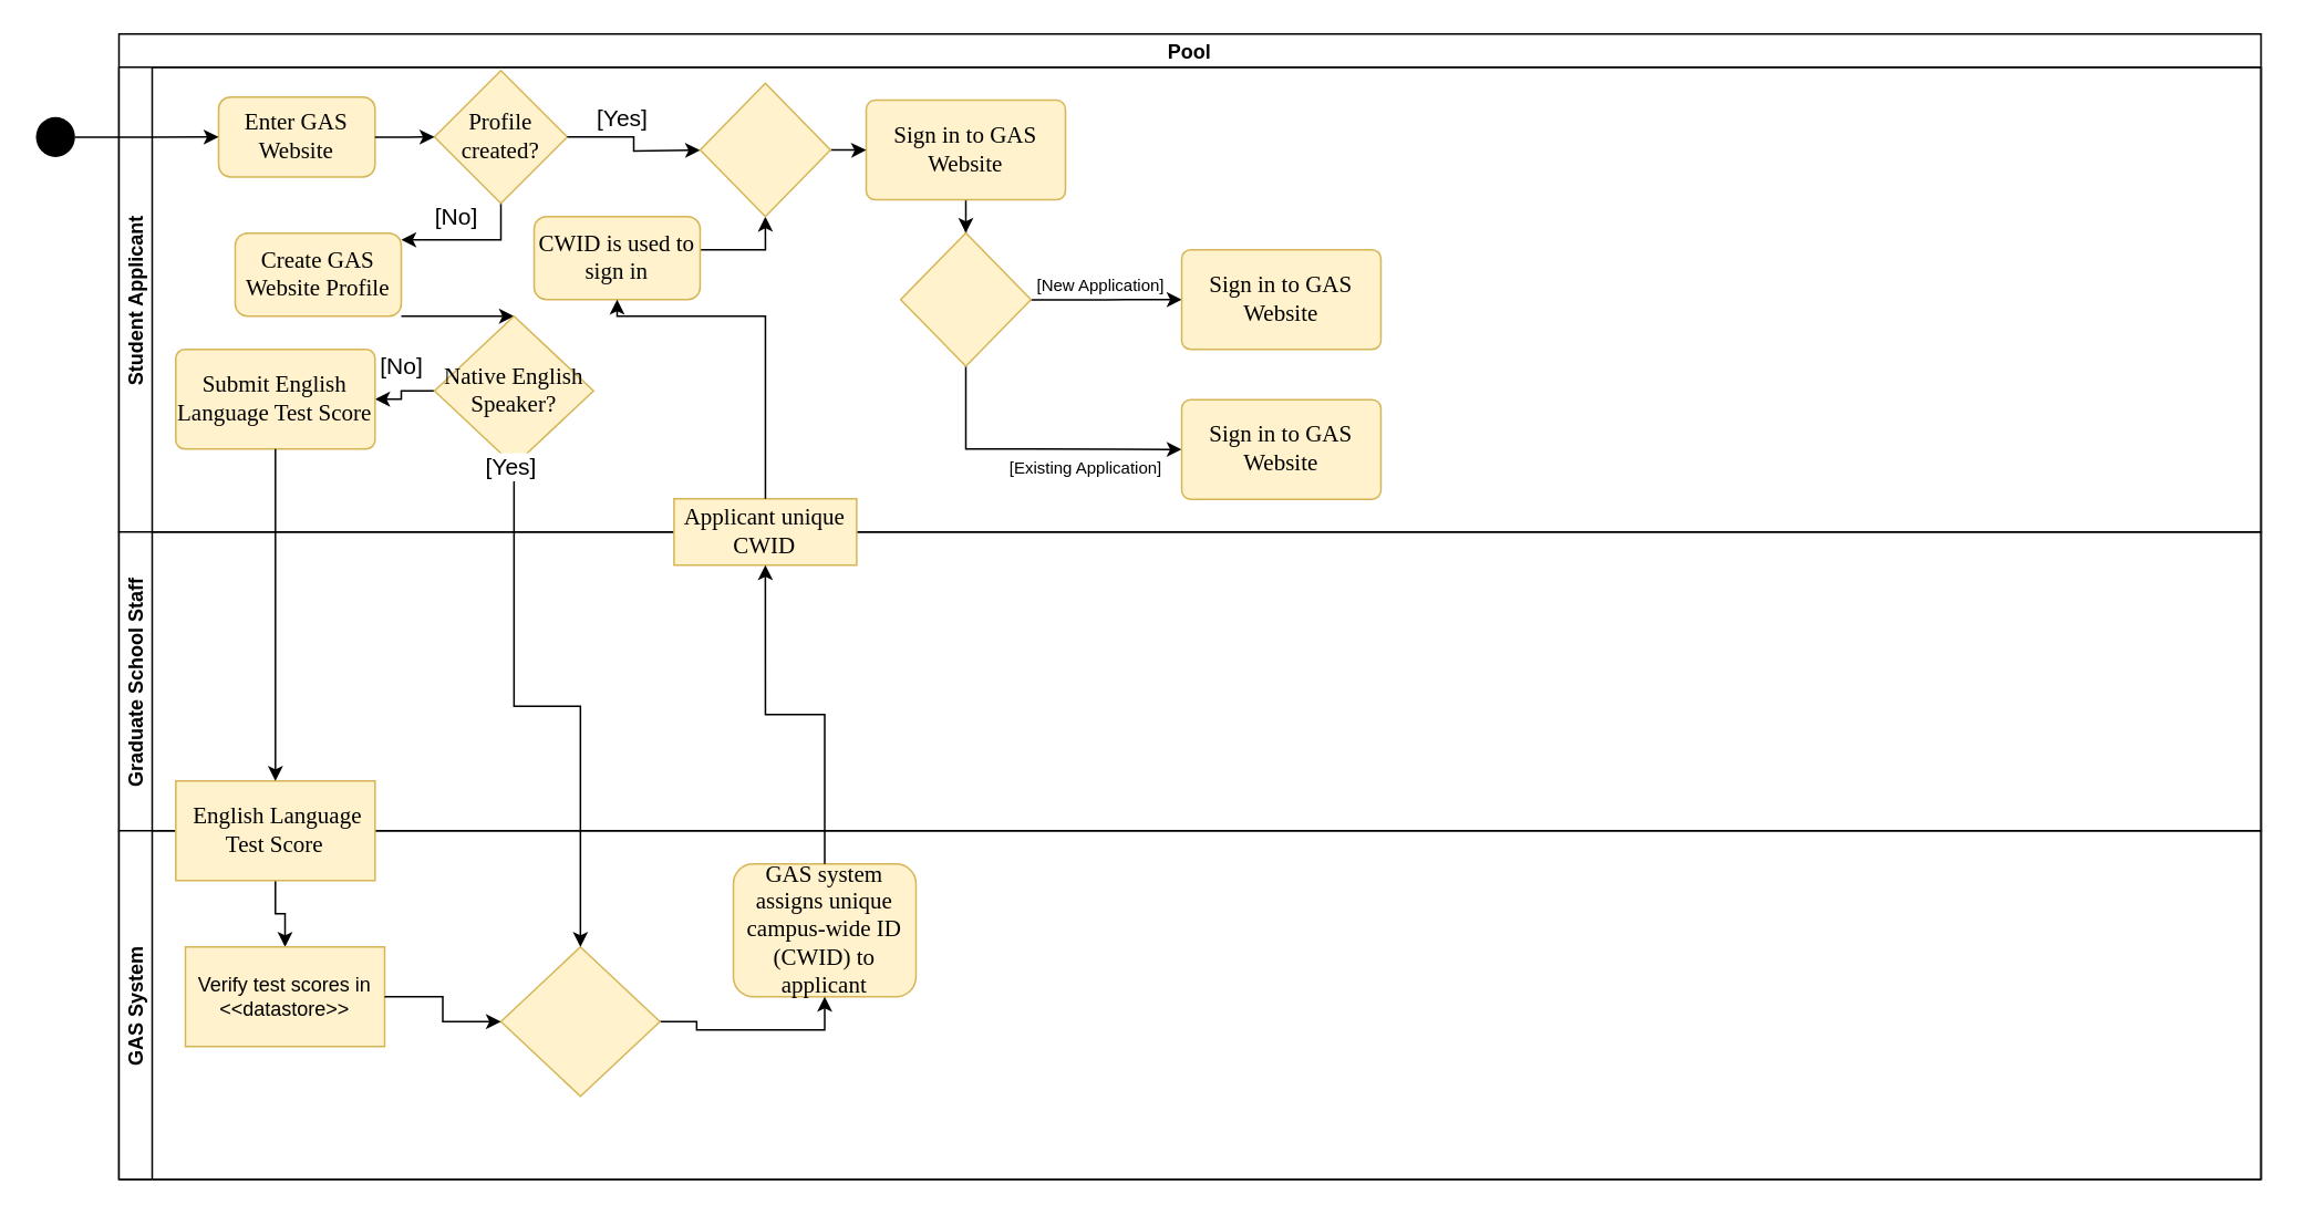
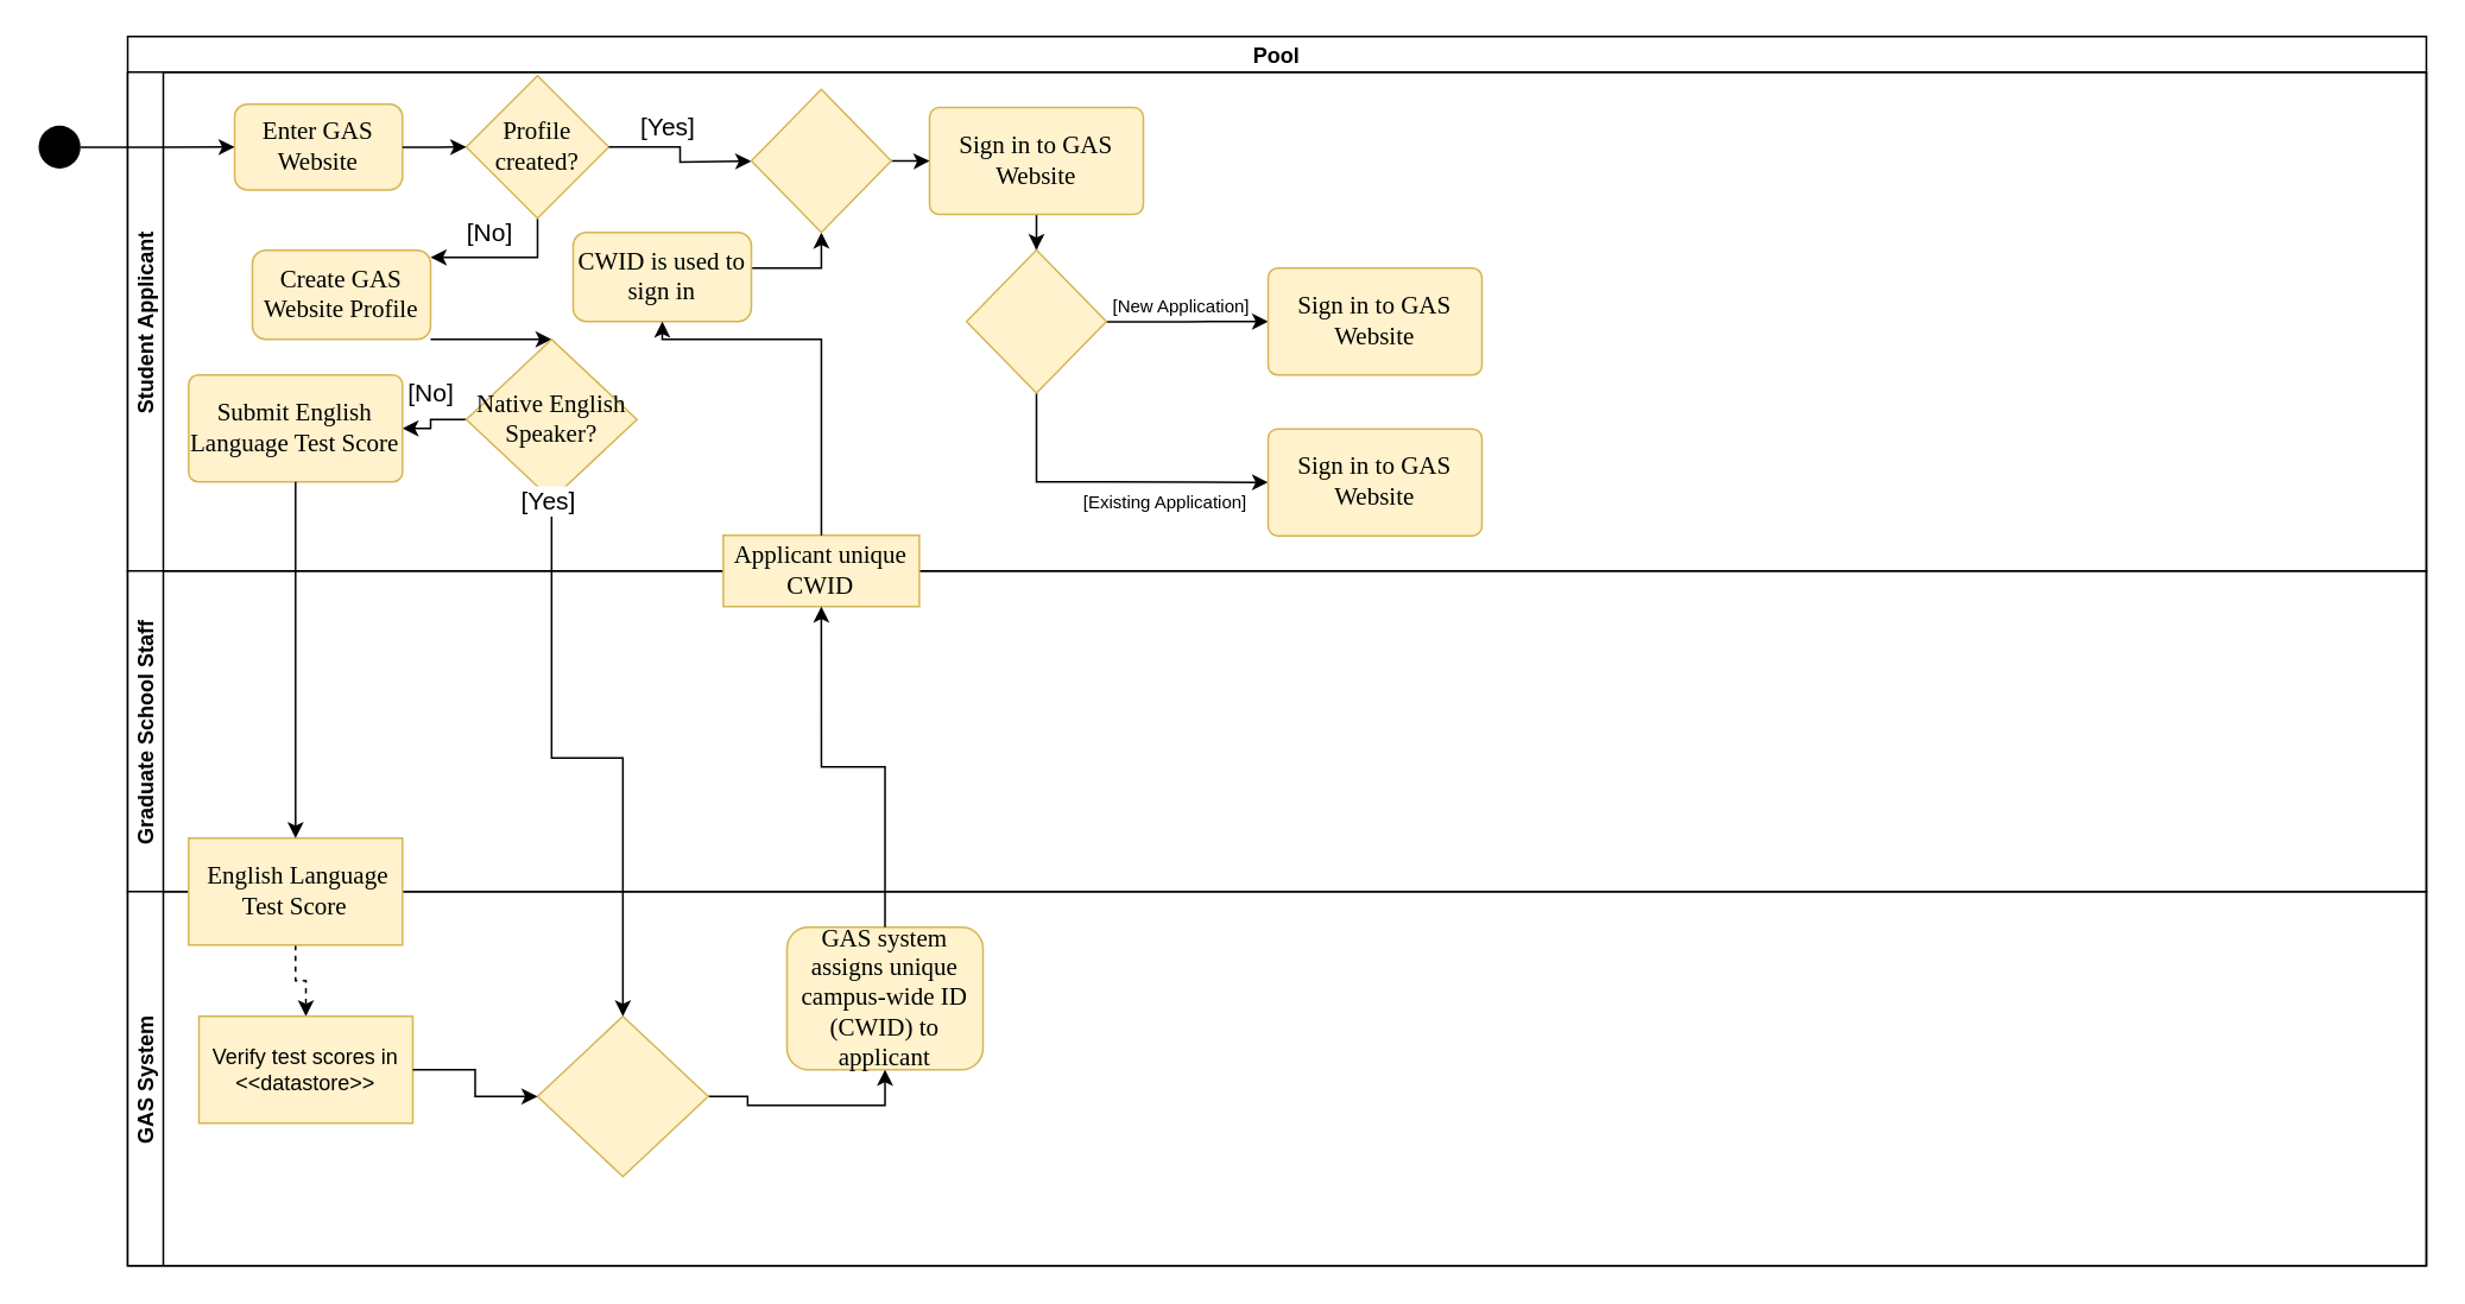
  <mxCell id="0" />
  <mxCell id="1" parent="0" />
  <mxCell id="2" value="Pool" style="swimlane;childLayout=stackLayout;resizeParent=1;resizeParentMax=0;horizontal=1;startSize=20;horizontalStack=0;" vertex="1" parent="1"><mxGeometry x="71" y="20" width="1290" height="690" as="geometry" /></mxCell>
  <mxCell id="3" value="Student Applicant" style="swimlane;startSize=20;horizontal=0;" vertex="1" parent="2"><mxGeometry y="20" width="1290" height="280" as="geometry" /></mxCell>
  <mxCell id="4" value="Enter GAS Website" style="rounded=1;whiteSpace=wrap;html=1;fontSize=14;fillColor=#fff2cc;strokeColor=#d6b656;fontFamily=Times New Roman;" vertex="1" parent="3"><mxGeometry x="60" y="17.958" width="94.206" height="48.169" as="geometry" /></mxCell>
  <mxCell id="5" value="[No]" style="edgeStyle=orthogonalEdgeStyle;rounded=0;orthogonalLoop=1;jettySize=auto;html=1;fontSize=14;" edge="1" parent="3" source="6" target="9"><mxGeometry x="0.184" y="-14" relative="1" as="geometry"><Array as="points"><mxPoint x="230" y="104" /></Array><mxPoint as="offset" /></mxGeometry></mxCell>
  <mxCell id="6" value="Profile created?" style="rhombus;whiteSpace=wrap;html=1;fontSize=14;fontFamily=Times New Roman;fillColor=#fff2cc;strokeColor=#d6b656;rounded=1;arcSize=0;" vertex="1" parent="3"><mxGeometry x="189.998" y="2.043" width="80" height="80" as="geometry" /></mxCell>
  <mxCell id="7" value="" style="edgeStyle=orthogonalEdgeStyle;rounded=0;orthogonalLoop=1;jettySize=auto;html=1;fontSize=14;" edge="1" parent="3" source="4" target="6"><mxGeometry relative="1" as="geometry" /></mxCell>
  <mxCell id="8" style="edgeStyle=orthogonalEdgeStyle;rounded=0;orthogonalLoop=1;jettySize=auto;html=1;entryX=0.5;entryY=0;entryDx=0;entryDy=0;fontSize=14;" edge="1" parent="3" source="9" target="19"><mxGeometry relative="1" as="geometry"><Array as="points"><mxPoint x="122" y="150" /></Array></mxGeometry></mxCell>
  <mxCell id="9" value="Create GAS Website Profile" style="rounded=1;whiteSpace=wrap;html=1;fontSize=14;fillColor=#fff2cc;strokeColor=#d6b656;fontFamily=Times New Roman;" vertex="1" parent="3"><mxGeometry x="70" y="100" width="100" height="50" as="geometry" /></mxCell>
  <mxCell id="10" style="edgeStyle=orthogonalEdgeStyle;rounded=0;orthogonalLoop=1;jettySize=auto;html=1;entryX=0.5;entryY=0;entryDx=0;entryDy=0;fontSize=14;" edge="1" parent="3" source="11" target="25"><mxGeometry relative="1" as="geometry" /></mxCell>
  <mxCell id="11" value="Sign in to GAS Website" style="whiteSpace=wrap;html=1;fontSize=14;fontFamily=Times New Roman;fillColor=#fff2cc;strokeColor=#d6b656;rounded=1;arcSize=9;" vertex="1" parent="3"><mxGeometry x="449.998" y="19.863" width="120" height="60" as="geometry" /></mxCell>
  <mxCell id="12" value="" style="edgeStyle=orthogonalEdgeStyle;rounded=0;orthogonalLoop=1;jettySize=auto;html=1;fontSize=14;" edge="1" parent="3" source="6"><mxGeometry relative="1" as="geometry"><mxPoint x="350" y="50" as="targetPoint" /></mxGeometry></mxCell>
  <mxCell id="13" value="[Yes]" style="edgeLabel;html=1;align=center;verticalAlign=middle;resizable=0;points=[];fontSize=14;" vertex="1" connectable="0" parent="12"><mxGeometry x="-0.26" y="1" relative="1" as="geometry"><mxPoint y="-11" as="offset" /></mxGeometry></mxCell>
  <mxCell id="14" style="edgeStyle=orthogonalEdgeStyle;rounded=0;orthogonalLoop=1;jettySize=auto;html=1;entryX=0.5;entryY=1;entryDx=0;entryDy=0;fontSize=14;" edge="1" parent="3" source="15" target="17"><mxGeometry relative="1" as="geometry"><Array as="points"><mxPoint x="389" y="110" /></Array></mxGeometry></mxCell>
  <mxCell id="15" value="CWID is used to sign in" style="rounded=1;whiteSpace=wrap;html=1;fontSize=14;fillColor=#fff2cc;strokeColor=#d6b656;fontFamily=Times New Roman;" vertex="1" parent="3"><mxGeometry x="250" y="90" width="100" height="50" as="geometry" /></mxCell>
  <mxCell id="16" style="edgeStyle=orthogonalEdgeStyle;rounded=0;orthogonalLoop=1;jettySize=auto;html=1;entryX=0;entryY=0.5;entryDx=0;entryDy=0;fontSize=14;" edge="1" parent="3" source="17" target="11"><mxGeometry relative="1" as="geometry" /></mxCell>
  <mxCell id="17" value="" style="rhombus;whiteSpace=wrap;html=1;fontSize=14;fontFamily=Times New Roman;fillColor=#fff2cc;strokeColor=#d6b656;" vertex="1" parent="3"><mxGeometry x="350.005" y="9.72" width="78.505" height="80.282" as="geometry" /></mxCell>
  <mxCell id="18" value="[No]" style="edgeStyle=orthogonalEdgeStyle;rounded=0;orthogonalLoop=1;jettySize=auto;html=1;fontSize=14;" edge="1" parent="3" source="19" target="20"><mxGeometry x="-0.019" y="15" relative="1" as="geometry"><mxPoint x="-15" y="-15" as="offset" /></mxGeometry></mxCell>
  <mxCell id="19" value="&lt;font style=&quot;font-size: 14px;&quot;&gt;Native English Speaker?&lt;/font&gt;" style="rhombus;whiteSpace=wrap;html=1;fontSize=14;fontFamily=Times New Roman;fillColor=#fff2cc;strokeColor=#d6b656;rounded=1;arcSize=0;" vertex="1" parent="3"><mxGeometry x="190" y="150" width="95.79" height="90" as="geometry" /></mxCell>
  <mxCell id="20" value="Submit English Language Test Score" style="whiteSpace=wrap;html=1;fontSize=14;fontFamily=Times New Roman;fillColor=#fff2cc;strokeColor=#d6b656;rounded=1;arcSize=9;" vertex="1" parent="3"><mxGeometry x="34.208" y="170.003" width="120" height="60" as="geometry" /></mxCell>
  <mxCell id="21" style="edgeStyle=orthogonalEdgeStyle;rounded=0;orthogonalLoop=1;jettySize=auto;html=1;entryX=0;entryY=0.5;entryDx=0;entryDy=0;fontSize=14;" edge="1" parent="3" source="25" target="26"><mxGeometry relative="1" as="geometry"><Array as="points"><mxPoint x="510" y="230" /><mxPoint x="550" y="230" /></Array></mxGeometry></mxCell>
  <mxCell id="22" value="[Existing Application]" style="edgeLabel;html=1;align=center;verticalAlign=middle;resizable=0;points=[];fontSize=10;" vertex="1" connectable="0" parent="21"><mxGeometry x="-0.06" y="2" relative="1" as="geometry"><mxPoint x="36" y="12" as="offset" /></mxGeometry></mxCell>
  <mxCell id="23" style="edgeStyle=orthogonalEdgeStyle;rounded=0;orthogonalLoop=1;jettySize=auto;html=1;entryX=0;entryY=0.5;entryDx=0;entryDy=0;fontSize=14;" edge="1" parent="3" source="25" target="27"><mxGeometry relative="1" as="geometry" /></mxCell>
  <mxCell id="24" value="[New Application]" style="edgeLabel;html=1;align=center;verticalAlign=middle;resizable=0;points=[];fontSize=10;" vertex="1" connectable="0" parent="23"><mxGeometry x="-0.316" relative="1" as="geometry"><mxPoint x="10" y="-10" as="offset" /></mxGeometry></mxCell>
  <mxCell id="25" value="" style="rhombus;whiteSpace=wrap;html=1;fontSize=14;fontFamily=Times New Roman;fillColor=#fff2cc;strokeColor=#d6b656;" vertex="1" parent="3"><mxGeometry x="470.745" y="99.86" width="78.505" height="80.282" as="geometry" /></mxCell>
  <mxCell id="26" value="Sign in to GAS Website" style="whiteSpace=wrap;html=1;fontSize=14;fontFamily=Times New Roman;fillColor=#fff2cc;strokeColor=#d6b656;rounded=1;arcSize=9;" vertex="1" parent="3"><mxGeometry x="639.998" y="200.283" width="120" height="60" as="geometry" /></mxCell>
  <mxCell id="27" value="Sign in to GAS Website" style="whiteSpace=wrap;html=1;fontSize=14;fontFamily=Times New Roman;fillColor=#fff2cc;strokeColor=#d6b656;rounded=1;arcSize=9;" vertex="1" parent="3"><mxGeometry x="639.998" y="110.003" width="120" height="60" as="geometry" /></mxCell>
  <mxCell id="28" value="Graduate School Staff" style="swimlane;startSize=20;horizontal=0;" vertex="1" parent="2"><mxGeometry y="300" width="1290" height="180" as="geometry" /></mxCell>
  <mxCell id="29" value="Applicant unique CWID" style="whiteSpace=wrap;html=1;fontSize=14;fontFamily=Times New Roman;fillColor=#fff2cc;strokeColor=#d6b656;rounded=1;arcSize=0;" vertex="1" parent="28"><mxGeometry x="334.26" y="-20" width="110" height="40" as="geometry" /></mxCell>
  <mxCell id="30" value="GAS System" style="swimlane;startSize=20;horizontal=0;" vertex="1" parent="2"><mxGeometry y="480" width="1290" height="210" as="geometry" /></mxCell>
  <mxCell id="31" value="GAS system assigns unique campus-wide ID (CWID) to applicant" style="rounded=1;whiteSpace=wrap;html=1;fontSize=14;fillColor=#fff2cc;strokeColor=#d6b656;fontFamily=Times New Roman;" vertex="1" parent="30"><mxGeometry x="370" y="20" width="110" height="80" as="geometry" /></mxCell>
- <mxCell id="32" style="edgeStyle=orthogonalEdgeStyle;rounded=0;orthogonalLoop=1;jettySize=auto;html=1;fontSize=14;" edge="1" parent="30" source="33" target="34"><mxGeometry relative="1" as="geometry" /></mxCell>
+ <mxCell id="32" style="edgeStyle=orthogonalEdgeStyle;rounded=0;orthogonalLoop=1;jettySize=auto;html=1;fontSize=14;dashed=1;" edge="1" parent="30" source="33" target="34"><mxGeometry relative="1" as="geometry" /></mxCell>
  <mxCell id="33" value="&amp;nbsp;English Language Test Score" style="whiteSpace=wrap;html=1;fontSize=14;fontFamily=Times New Roman;fillColor=#fff2cc;strokeColor=#d6b656;rounded=1;arcSize=0;" vertex="1" parent="30"><mxGeometry x="34.208" y="-29.997" width="120" height="60" as="geometry" /></mxCell>
  <mxCell id="34" value="Verify test scores in &amp;lt;&amp;lt;datastore&amp;gt;&amp;gt;" style="whiteSpace=wrap;html=1;fillColor=#fff2cc;strokeColor=#d6b656;rounded=1;arcSize=0;" vertex="1" parent="30"><mxGeometry x="40" y="70" width="120" height="60" as="geometry" /></mxCell>
  <mxCell id="35" style="edgeStyle=orthogonalEdgeStyle;rounded=0;orthogonalLoop=1;jettySize=auto;html=1;entryX=0.5;entryY=1;entryDx=0;entryDy=0;fontSize=14;" edge="1" parent="30" source="36" target="31"><mxGeometry relative="1" as="geometry" /></mxCell>
  <mxCell id="36" value="" style="rhombus;whiteSpace=wrap;html=1;fontSize=14;fontFamily=Times New Roman;fillColor=#fff2cc;strokeColor=#d6b656;rounded=1;arcSize=0;" vertex="1" parent="30"><mxGeometry x="230" y="70" width="95.79" height="90" as="geometry" /></mxCell>
  <mxCell id="37" style="edgeStyle=orthogonalEdgeStyle;rounded=0;orthogonalLoop=1;jettySize=auto;html=1;fontSize=14;entryX=0;entryY=0.5;entryDx=0;entryDy=0;" edge="1" parent="30" source="34" target="36"><mxGeometry relative="1" as="geometry"><mxPoint x="230" y="100" as="targetPoint" /></mxGeometry></mxCell>
  <mxCell id="38" style="edgeStyle=orthogonalEdgeStyle;rounded=0;orthogonalLoop=1;jettySize=auto;html=1;entryX=0.5;entryY=1;entryDx=0;entryDy=0;fontSize=14;" edge="1" parent="2" source="31" target="29"><mxGeometry relative="1" as="geometry"><mxPoint x="260" y="220" as="targetPoint" /></mxGeometry></mxCell>
  <mxCell id="39" style="edgeStyle=orthogonalEdgeStyle;rounded=0;orthogonalLoop=1;jettySize=auto;html=1;entryX=0.5;entryY=1;entryDx=0;entryDy=0;fontSize=14;" edge="1" parent="2" source="29" target="15"><mxGeometry relative="1" as="geometry"><Array as="points"><mxPoint x="389" y="170" /><mxPoint x="300" y="170" /></Array></mxGeometry></mxCell>
  <mxCell id="40" style="edgeStyle=orthogonalEdgeStyle;rounded=0;orthogonalLoop=1;jettySize=auto;html=1;fontSize=14;entryX=0.5;entryY=0;entryDx=0;entryDy=0;" edge="1" parent="2" source="19" target="36"><mxGeometry relative="1" as="geometry"><mxPoint x="270" y="550" as="targetPoint" /></mxGeometry></mxCell>
  <mxCell id="41" value="[Yes]" style="edgeLabel;html=1;align=center;verticalAlign=middle;resizable=0;points=[];fontSize=14;" vertex="1" connectable="0" parent="40"><mxGeometry x="-0.891" y="-2" relative="1" as="geometry"><mxPoint y="-17" as="offset" /></mxGeometry></mxCell>
  <mxCell id="42" style="edgeStyle=orthogonalEdgeStyle;rounded=0;orthogonalLoop=1;jettySize=auto;html=1;entryX=0.5;entryY=0;entryDx=0;entryDy=0;fontSize=14;" edge="1" parent="2" source="20" target="33"><mxGeometry relative="1" as="geometry" /></mxCell>
  <mxCell id="43" style="edgeStyle=orthogonalEdgeStyle;rounded=0;orthogonalLoop=1;jettySize=auto;html=1;entryX=0;entryY=0.5;entryDx=0;entryDy=0;fontSize=14;" edge="1" parent="1" source="44" target="4"><mxGeometry relative="1" as="geometry" /></mxCell>
  <mxCell id="44" value="" style="ellipse;fillColor=#000000;strokeColor=none;fontFamily=Times New Roman;fontSize=14;" vertex="1" parent="1"><mxGeometry x="20.997" y="70.003" width="23.551" height="24.085" as="geometry" /></mxCell>
